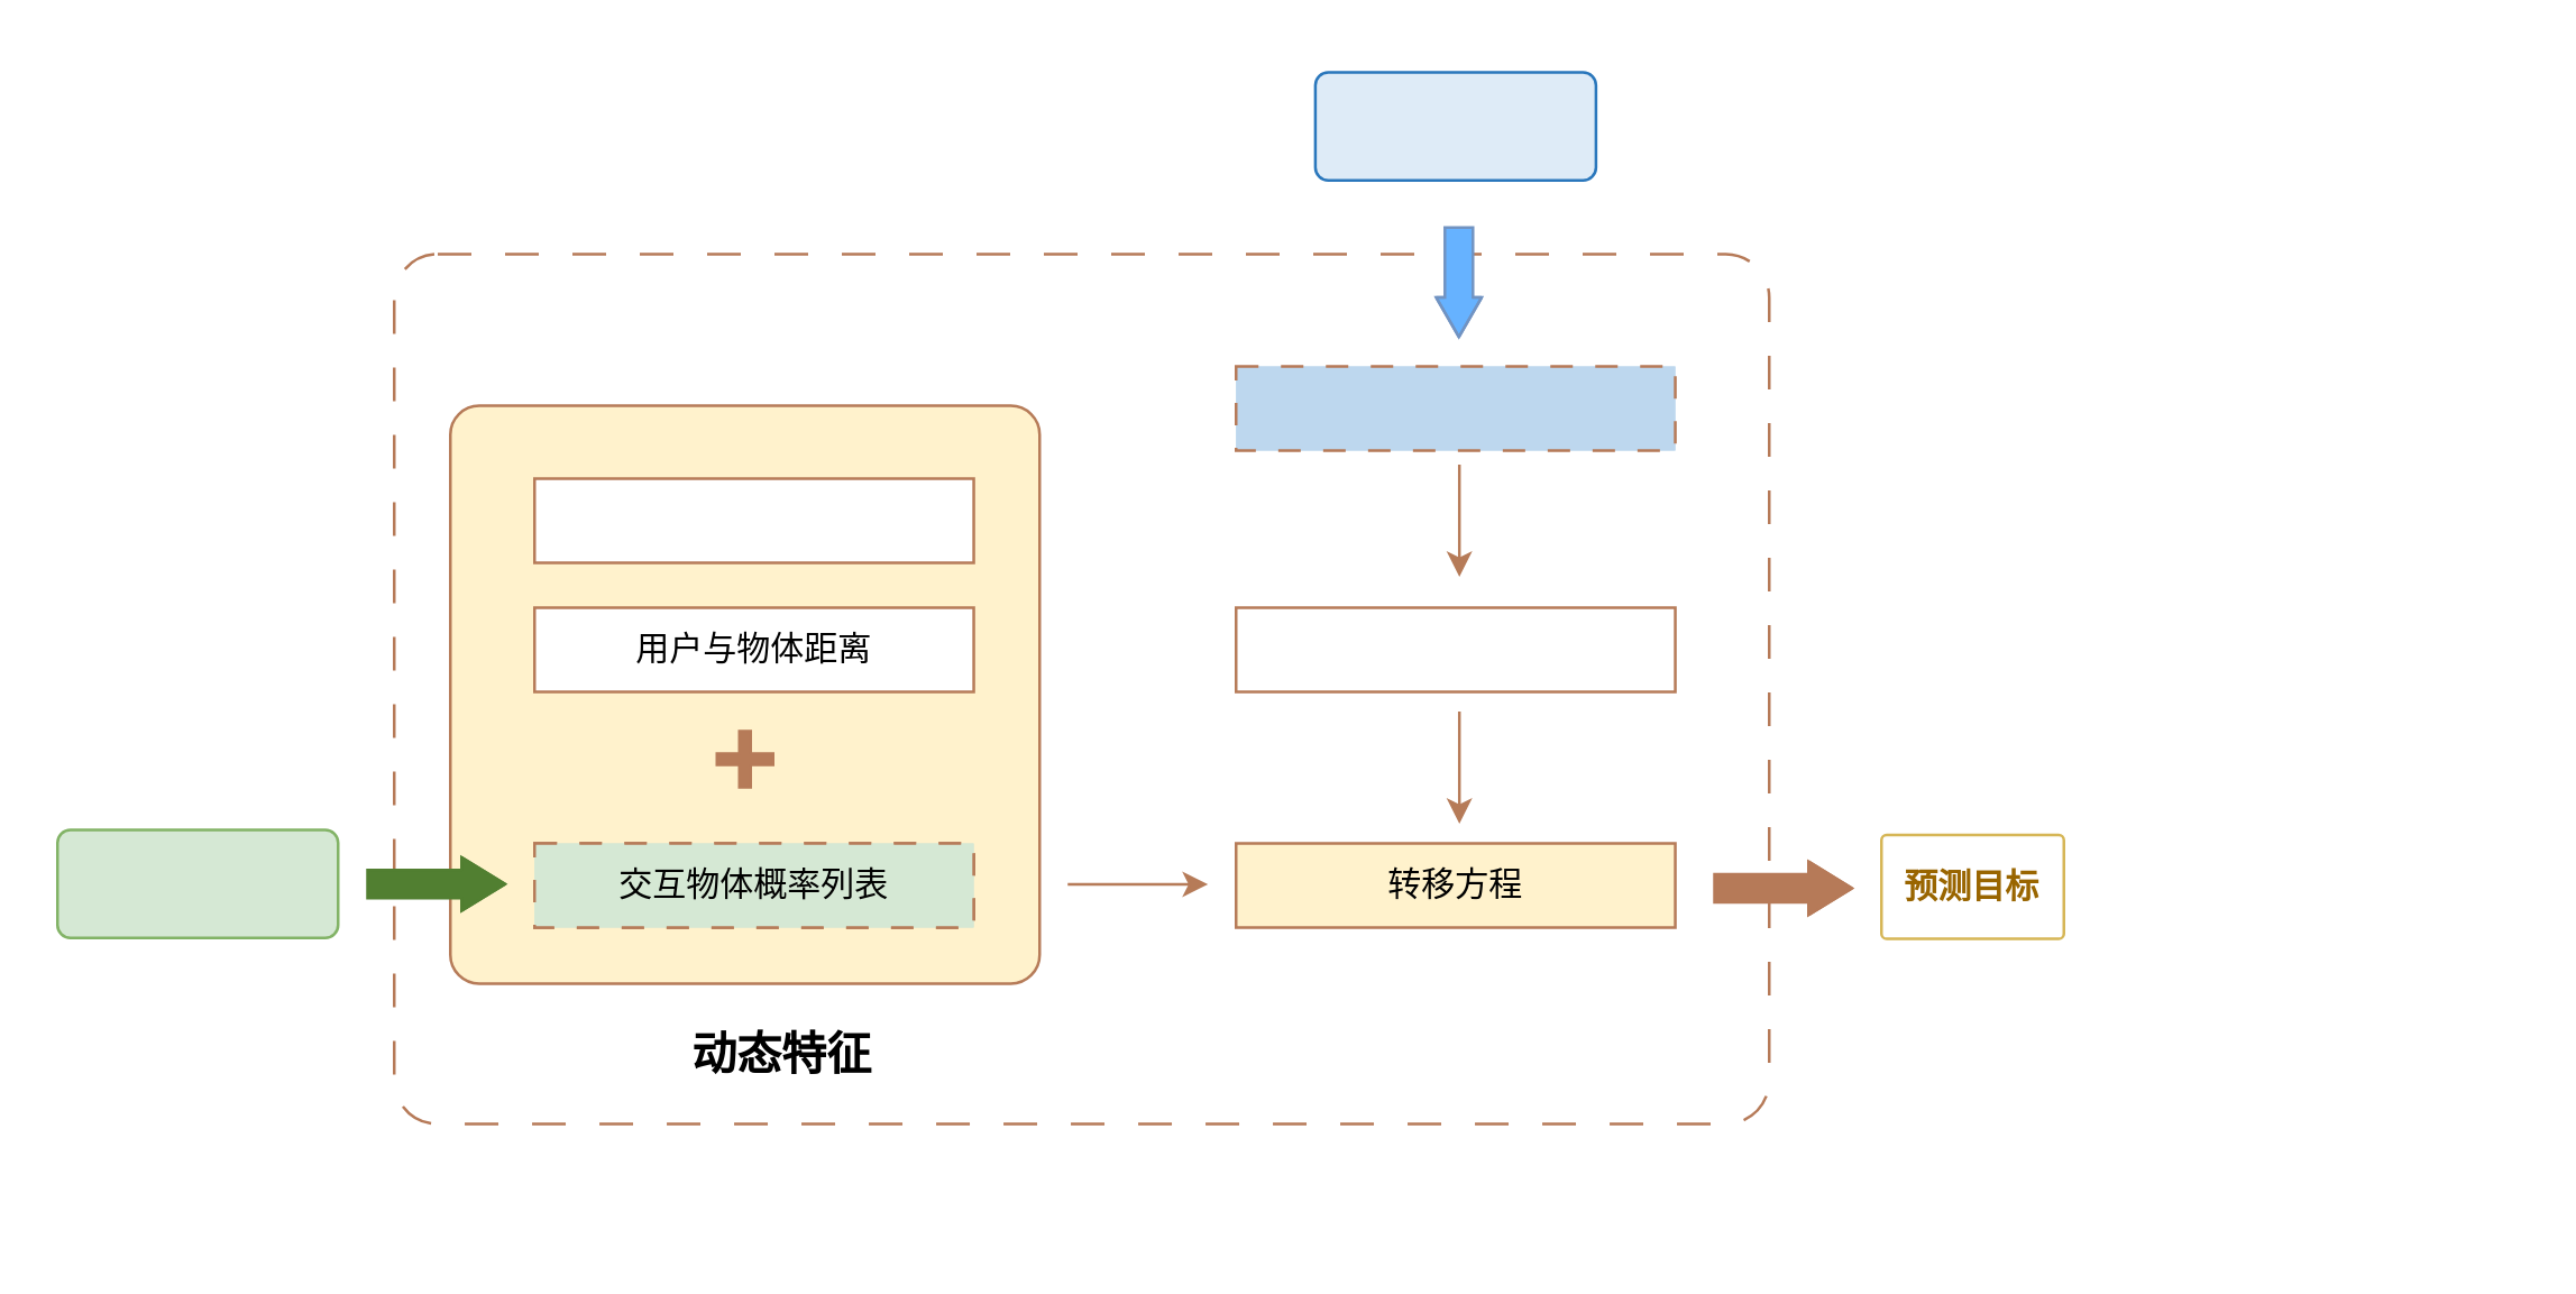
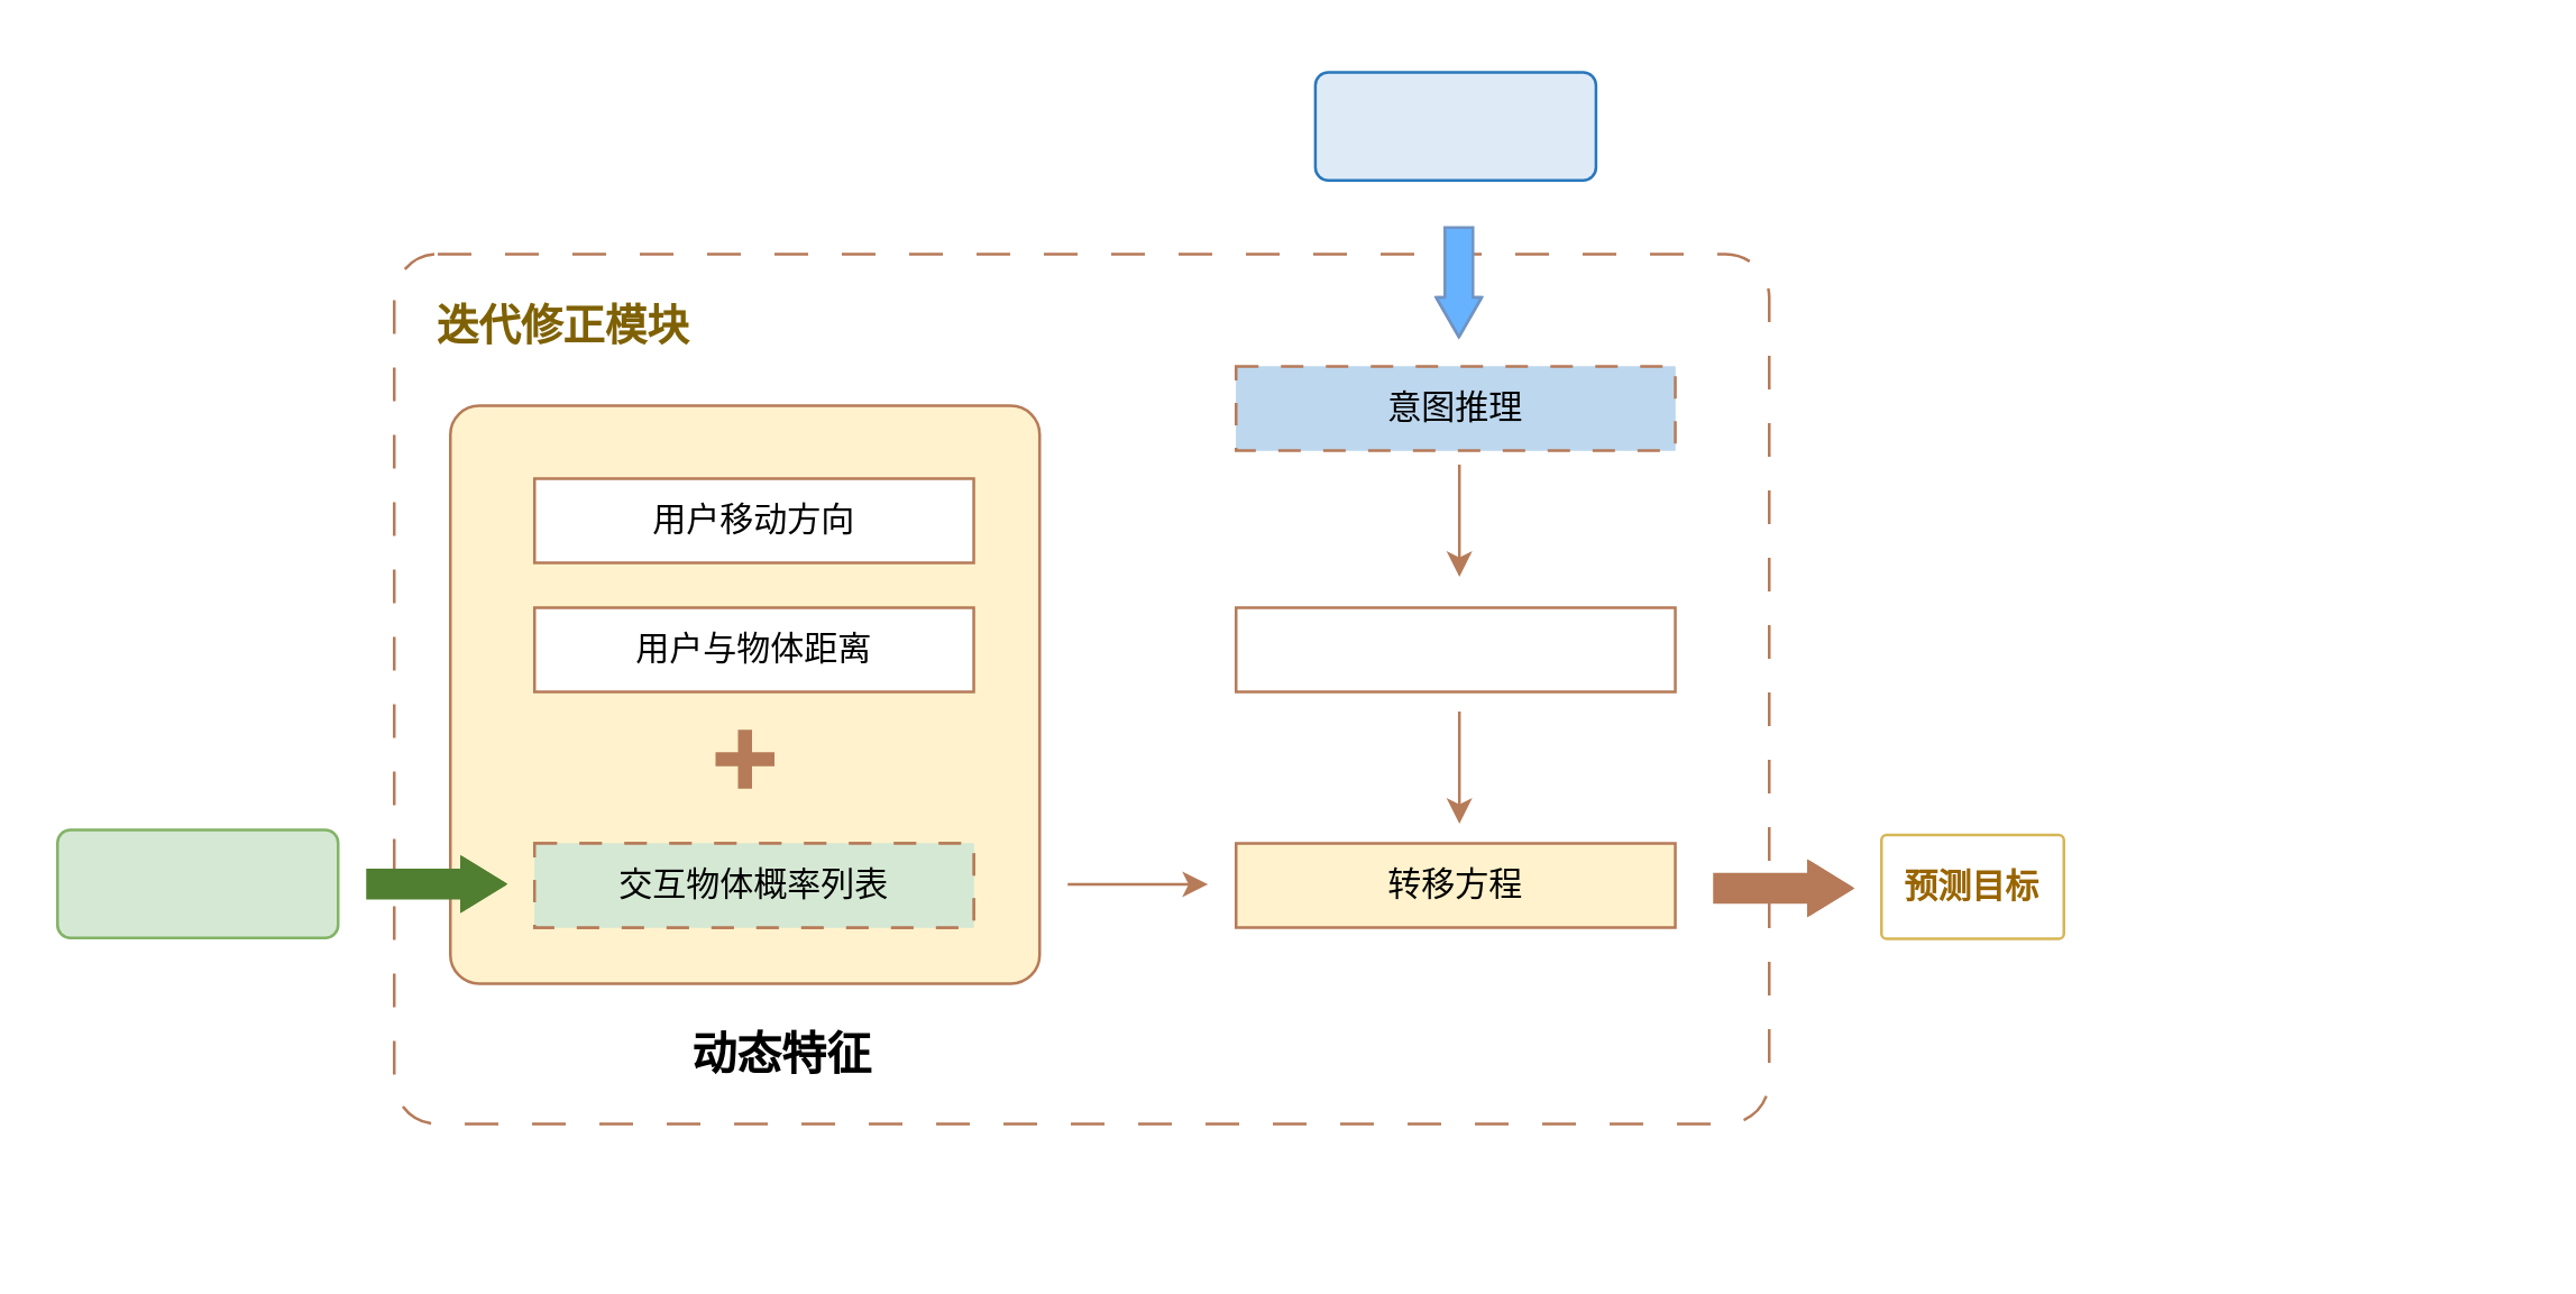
  <mxCell id="0" />
  <mxCell id="1" parent="0" />
  <mxCell id="2" value="" style="rounded=1;arcSize=5;whiteSpace=wrap;html=1;fillColor=light-dark(#ffffff, #1f2f1e);strokeColor=light-dark(#b67a58, #446e2c);dashed=1;dashPattern=12 12;" vertex="1" parent="1"><mxGeometry x="140" y="90" width="490" height="310" as="geometry" /></mxCell>
  <mxCell id="3" value="" style="rounded=1;arcSize=5;whiteSpace=wrap;html=1;fillColor=#fff2cc;strokeColor=light-dark(#b67b58, #6d5100);" vertex="1" parent="1"><mxGeometry x="160" y="144" width="210" height="206" as="geometry" /></mxCell>
+ <mxCell id="4" value="&lt;font face=&quot;Times New Roman&quot;&gt;&lt;span style=&quot;font-size: 15px;&quot;&gt;迭代修正模块&lt;/span&gt;&lt;/font&gt;" style="text;html=1;align=center;verticalAlign=middle;resizable=0;points=[];autosize=1;strokeColor=none;fillColor=none;fontColor=light-dark(#7f6105, #69c195);fontStyle=1" vertex="1" parent="1"><mxGeometry x="145" y="100" width="110" height="30" as="geometry" /></mxCell>
  <mxCell id="5" value="" style="group" vertex="1" connectable="0" parent="1"><mxGeometry x="20" y="290" width="100" height="50" as="geometry" /></mxCell>
  <mxCell id="6" value="" style="rounded=1;arcSize=12;whiteSpace=wrap;html=1;fillColor=#d5e8d4;strokeColor=#82b366;align=center;verticalAlign=middle;fontFamily=Helvetica;fontSize=12;" vertex="1" parent="5"><mxGeometry y="5.2" width="100" height="38.5" as="geometry" /></mxCell>
  <mxCell id="7" value="" style="shape=flexArrow;endArrow=classic;html=1;rounded=0;fillColor=light-dark(#517f31, #2566a8);strokeColor=light-dark(#517f31, #ededed);endWidth=8.046;endSize=4.834;" edge="1" parent="1"><mxGeometry width="50" height="50" relative="1" as="geometry"><mxPoint x="130" y="314.5" as="sourcePoint" /><mxPoint x="180" y="314.5" as="targetPoint" /><Array as="points"><mxPoint x="140" y="314.5" /></Array></mxGeometry></mxCell>
  <mxCell id="8" value="" style="group;fillColor=#d5e8d4;strokeColor=light-dark(#b67b58, #446e2c);dashed=1;dashPattern=8 8;" vertex="1" connectable="0" parent="1"><mxGeometry x="189.997" y="300" width="156.522" height="30" as="geometry" /></mxCell>
  <mxCell id="9" value="" style="verticalLabelPosition=bottom;verticalAlign=top;html=1;shape=mxgraph.basic.rect;fillColor2=none;strokeWidth=1;size=20;indent=5;strokeColor=light-dark(#b67b58, #446e2c);align=center;fontFamily=Helvetica;fontSize=12;fillColor=#d5e8d4;dashed=1;dashPattern=8 8;" vertex="1" parent="8"><mxGeometry width="156.522" height="30" as="geometry" /></mxCell>
  <mxCell id="10" value="交互物体概率列表" style="text;html=1;align=center;verticalAlign=middle;whiteSpace=wrap;rounded=0;" vertex="1" parent="8"><mxGeometry y="7.5" width="156.522" height="15" as="geometry" /></mxCell>
  <mxCell id="11" value="" style="group;" vertex="1" connectable="0" parent="1"><mxGeometry x="189.997" y="170" width="156.522" height="30" as="geometry" /></mxCell>
  <mxCell id="12" value="" style="verticalLabelPosition=bottom;verticalAlign=top;html=1;shape=mxgraph.basic.rect;fillColor2=none;strokeWidth=1;size=20;indent=5;strokeColor=light-dark(#b67b58, #6d5100);align=center;fontFamily=Helvetica;fontSize=12;fillColor=default;" vertex="1" parent="11"><mxGeometry width="156.522" height="30" as="geometry" /></mxCell>
+ <mxCell id="13" value="用户移动方向" style="text;html=1;align=center;verticalAlign=middle;whiteSpace=wrap;rounded=0;" vertex="1" parent="11"><mxGeometry y="7.5" width="156.522" height="15" as="geometry" /></mxCell>
  <mxCell id="14" value="" style="shape=cross;whiteSpace=wrap;html=1;fillColor=light-dark(#b67b58, #ededed);strokeColor=light-dark(#b67b58, #ededed);aspect=fixed;" vertex="1" parent="1"><mxGeometry x="255" y="260" width="20" height="20" as="geometry" /></mxCell>
  <mxCell id="15" value="&lt;font style=&quot;font-size: 16px;&quot;&gt;&lt;b&gt;动态特征&lt;/b&gt;&lt;/font&gt;" style="text;html=1;align=center;verticalAlign=middle;resizable=0;points=[];autosize=1;strokeColor=none;fillColor=none;" vertex="1" parent="1"><mxGeometry x="233.26" y="360" width="90" height="30" as="geometry" /></mxCell>
  <mxCell id="16" value="" style="endArrow=classic;html=1;rounded=1;strokeColor=light-dark(#b67b58, #28ab6a);align=center;verticalAlign=middle;fontFamily=Helvetica;fontSize=11;fontColor=default;labelBackgroundColor=default;curved=0;fillColor=#1ba1e2;" edge="1" parent="1"><mxGeometry width="50" height="50" relative="1" as="geometry"><mxPoint x="380" y="314.58" as="sourcePoint" /><mxPoint x="430" y="314.58" as="targetPoint" /></mxGeometry></mxCell>
  <mxCell id="17" value="" style="group" vertex="1" connectable="0" parent="1"><mxGeometry x="468.26" y="20" width="100" height="50" as="geometry" /></mxCell>
  <mxCell id="18" value="" style="rounded=1;arcSize=12;whiteSpace=wrap;html=1;fillColor=light-dark(#deebf7, #1d293b);strokeColor=light-dark(#2a77bc, #5c79a3);align=center;verticalAlign=middle;fontFamily=Helvetica;fontSize=12;fontColor=default;" vertex="1" parent="17"><mxGeometry y="5.2" width="100" height="38.5" as="geometry" /></mxCell>
  <mxCell id="19" value="" style="shape=flexArrow;endArrow=classic;html=1;rounded=0;fillColor=#66B2FF;strokeColor=light-dark(#7193c2, #ededed);endWidth=5.2;endSize=4.356;" edge="1" parent="1"><mxGeometry width="50" height="50" relative="1" as="geometry"><mxPoint x="519.41" y="80" as="sourcePoint" /><mxPoint x="519.41" y="120" as="targetPoint" /><Array as="points"><mxPoint x="519.41" y="91.676" /></Array></mxGeometry></mxCell>
  <mxCell id="20" value="" style="group;dashed=1;dashPattern=8 8;fillColor=light-dark(#bdd7ee, #ededed);" vertex="1" connectable="0" parent="1"><mxGeometry x="439.997" y="130" width="156.522" height="30" as="geometry" /></mxCell>
  <mxCell id="21" value="" style="verticalLabelPosition=bottom;verticalAlign=top;html=1;shape=mxgraph.basic.rect;fillColor2=none;strokeWidth=1;size=20;indent=5;strokeColor=light-dark(#b67a58, #ededed);align=center;fontFamily=Helvetica;fontSize=12;fontColor=default;fillColor=light-dark(#bdd7ee, #ededed);dashed=1;dashPattern=8 8;" vertex="1" parent="20"><mxGeometry width="156.522" height="30" as="geometry" /></mxCell>
+ <mxCell id="22" value="意图推理" style="text;html=1;align=center;verticalAlign=middle;whiteSpace=wrap;rounded=0;" vertex="1" parent="20"><mxGeometry y="7.5" width="156.522" height="15" as="geometry" /></mxCell>
  <mxCell id="23" value="" style="endArrow=classic;html=1;rounded=1;strokeColor=light-dark(#b67b58, #28ab6a);align=center;verticalAlign=middle;fontFamily=Helvetica;fontSize=11;fontColor=default;labelBackgroundColor=default;curved=0;fillColor=#1ba1e2;" edge="1" parent="1"><mxGeometry width="50" height="50" relative="1" as="geometry"><mxPoint x="519.58" y="165" as="sourcePoint" /><mxPoint x="519.58" y="205" as="targetPoint" /></mxGeometry></mxCell>
  <mxCell id="24" value="" style="group;" vertex="1" connectable="0" parent="1"><mxGeometry x="439.997" y="216" width="455.263" height="223" as="geometry" /></mxCell>
  <mxCell id="25" value="" style="verticalLabelPosition=bottom;verticalAlign=top;html=1;shape=mxgraph.basic.rect;fillColor2=none;strokeWidth=1;size=20;indent=5;strokeColor=light-dark(#b67b58, #6d5100);align=center;fontFamily=Helvetica;fontSize=12;fillColor=default;" vertex="1" parent="24"><mxGeometry width="156.522" height="30" as="geometry" /></mxCell>
  <mxCell id="26" value="" style="shape=flexArrow;endArrow=classic;html=1;rounded=0;fillColor=light-dark(#b67a58, #36210a);strokeColor=light-dark(#b67a58, #996500);endWidth=8.046;endSize=4.834;" edge="1" parent="24"><mxGeometry width="50" height="50" relative="1" as="geometry"><mxPoint x="170.003" y="99.995" as="sourcePoint" /><mxPoint x="220.003" y="99.995" as="targetPoint" /><Array as="points"><mxPoint x="180.003" y="99.995" /></Array></mxGeometry></mxCell>
  <mxCell id="27" value="&lt;b&gt;&lt;font style=&quot;color: rgb(153, 101, 0);&quot;&gt;预测目标&lt;/font&gt;&lt;/b&gt;" style="rounded=1;arcSize=5;whiteSpace=wrap;html=1;fillColor=none;strokeColor=#d6b656;" vertex="1" parent="24"><mxGeometry x="230.003" y="81" width="65" height="37" as="geometry" /></mxCell>
  <mxCell id="28" value="" style="group;" vertex="1" connectable="0" parent="1"><mxGeometry x="439.997" y="300" width="156.522" height="30" as="geometry" /></mxCell>
  <mxCell id="29" value="" style="verticalLabelPosition=bottom;verticalAlign=top;html=1;shape=mxgraph.basic.rect;fillColor2=none;strokeWidth=1;size=20;indent=5;strokeColor=light-dark(#b67b58, #6d5100);align=center;fontFamily=Helvetica;fontSize=12;fillColor=light-dark(#fff2cc, #ededed);" vertex="1" parent="28"><mxGeometry width="156.522" height="30" as="geometry" /></mxCell>
  <mxCell id="30" value="转移方程" style="text;html=1;align=center;verticalAlign=middle;whiteSpace=wrap;rounded=0;" vertex="1" parent="28"><mxGeometry y="7.5" width="156.522" height="15" as="geometry" /></mxCell>
  <mxCell id="31" value="" style="endArrow=classic;html=1;rounded=1;strokeColor=light-dark(#b67b58, #28ab6a);align=center;verticalAlign=middle;fontFamily=Helvetica;fontSize=11;fontColor=default;labelBackgroundColor=default;curved=0;fillColor=#1ba1e2;" edge="1" parent="1"><mxGeometry width="50" height="50" relative="1" as="geometry"><mxPoint x="519.58" y="253" as="sourcePoint" /><mxPoint x="519.58" y="293" as="targetPoint" /></mxGeometry></mxCell>
  <mxCell id="32" value="" style="group;" vertex="1" connectable="0" parent="1"><mxGeometry x="189.997" y="216" width="156.522" height="30" as="geometry" /></mxCell>
  <mxCell id="33" value="" style="verticalLabelPosition=bottom;verticalAlign=top;html=1;shape=mxgraph.basic.rect;fillColor2=none;strokeWidth=1;size=20;indent=5;strokeColor=light-dark(#b67b58, #6d5100);align=center;fontFamily=Helvetica;fontSize=12;fillColor=default;" vertex="1" parent="32"><mxGeometry width="156.522" height="30" as="geometry" /></mxCell>
  <mxCell id="34" value="用户与物体距离" style="text;html=1;align=center;verticalAlign=middle;whiteSpace=wrap;rounded=0;" vertex="1" parent="32"><mxGeometry y="7.5" width="156.522" height="15" as="geometry" /></mxCell>
